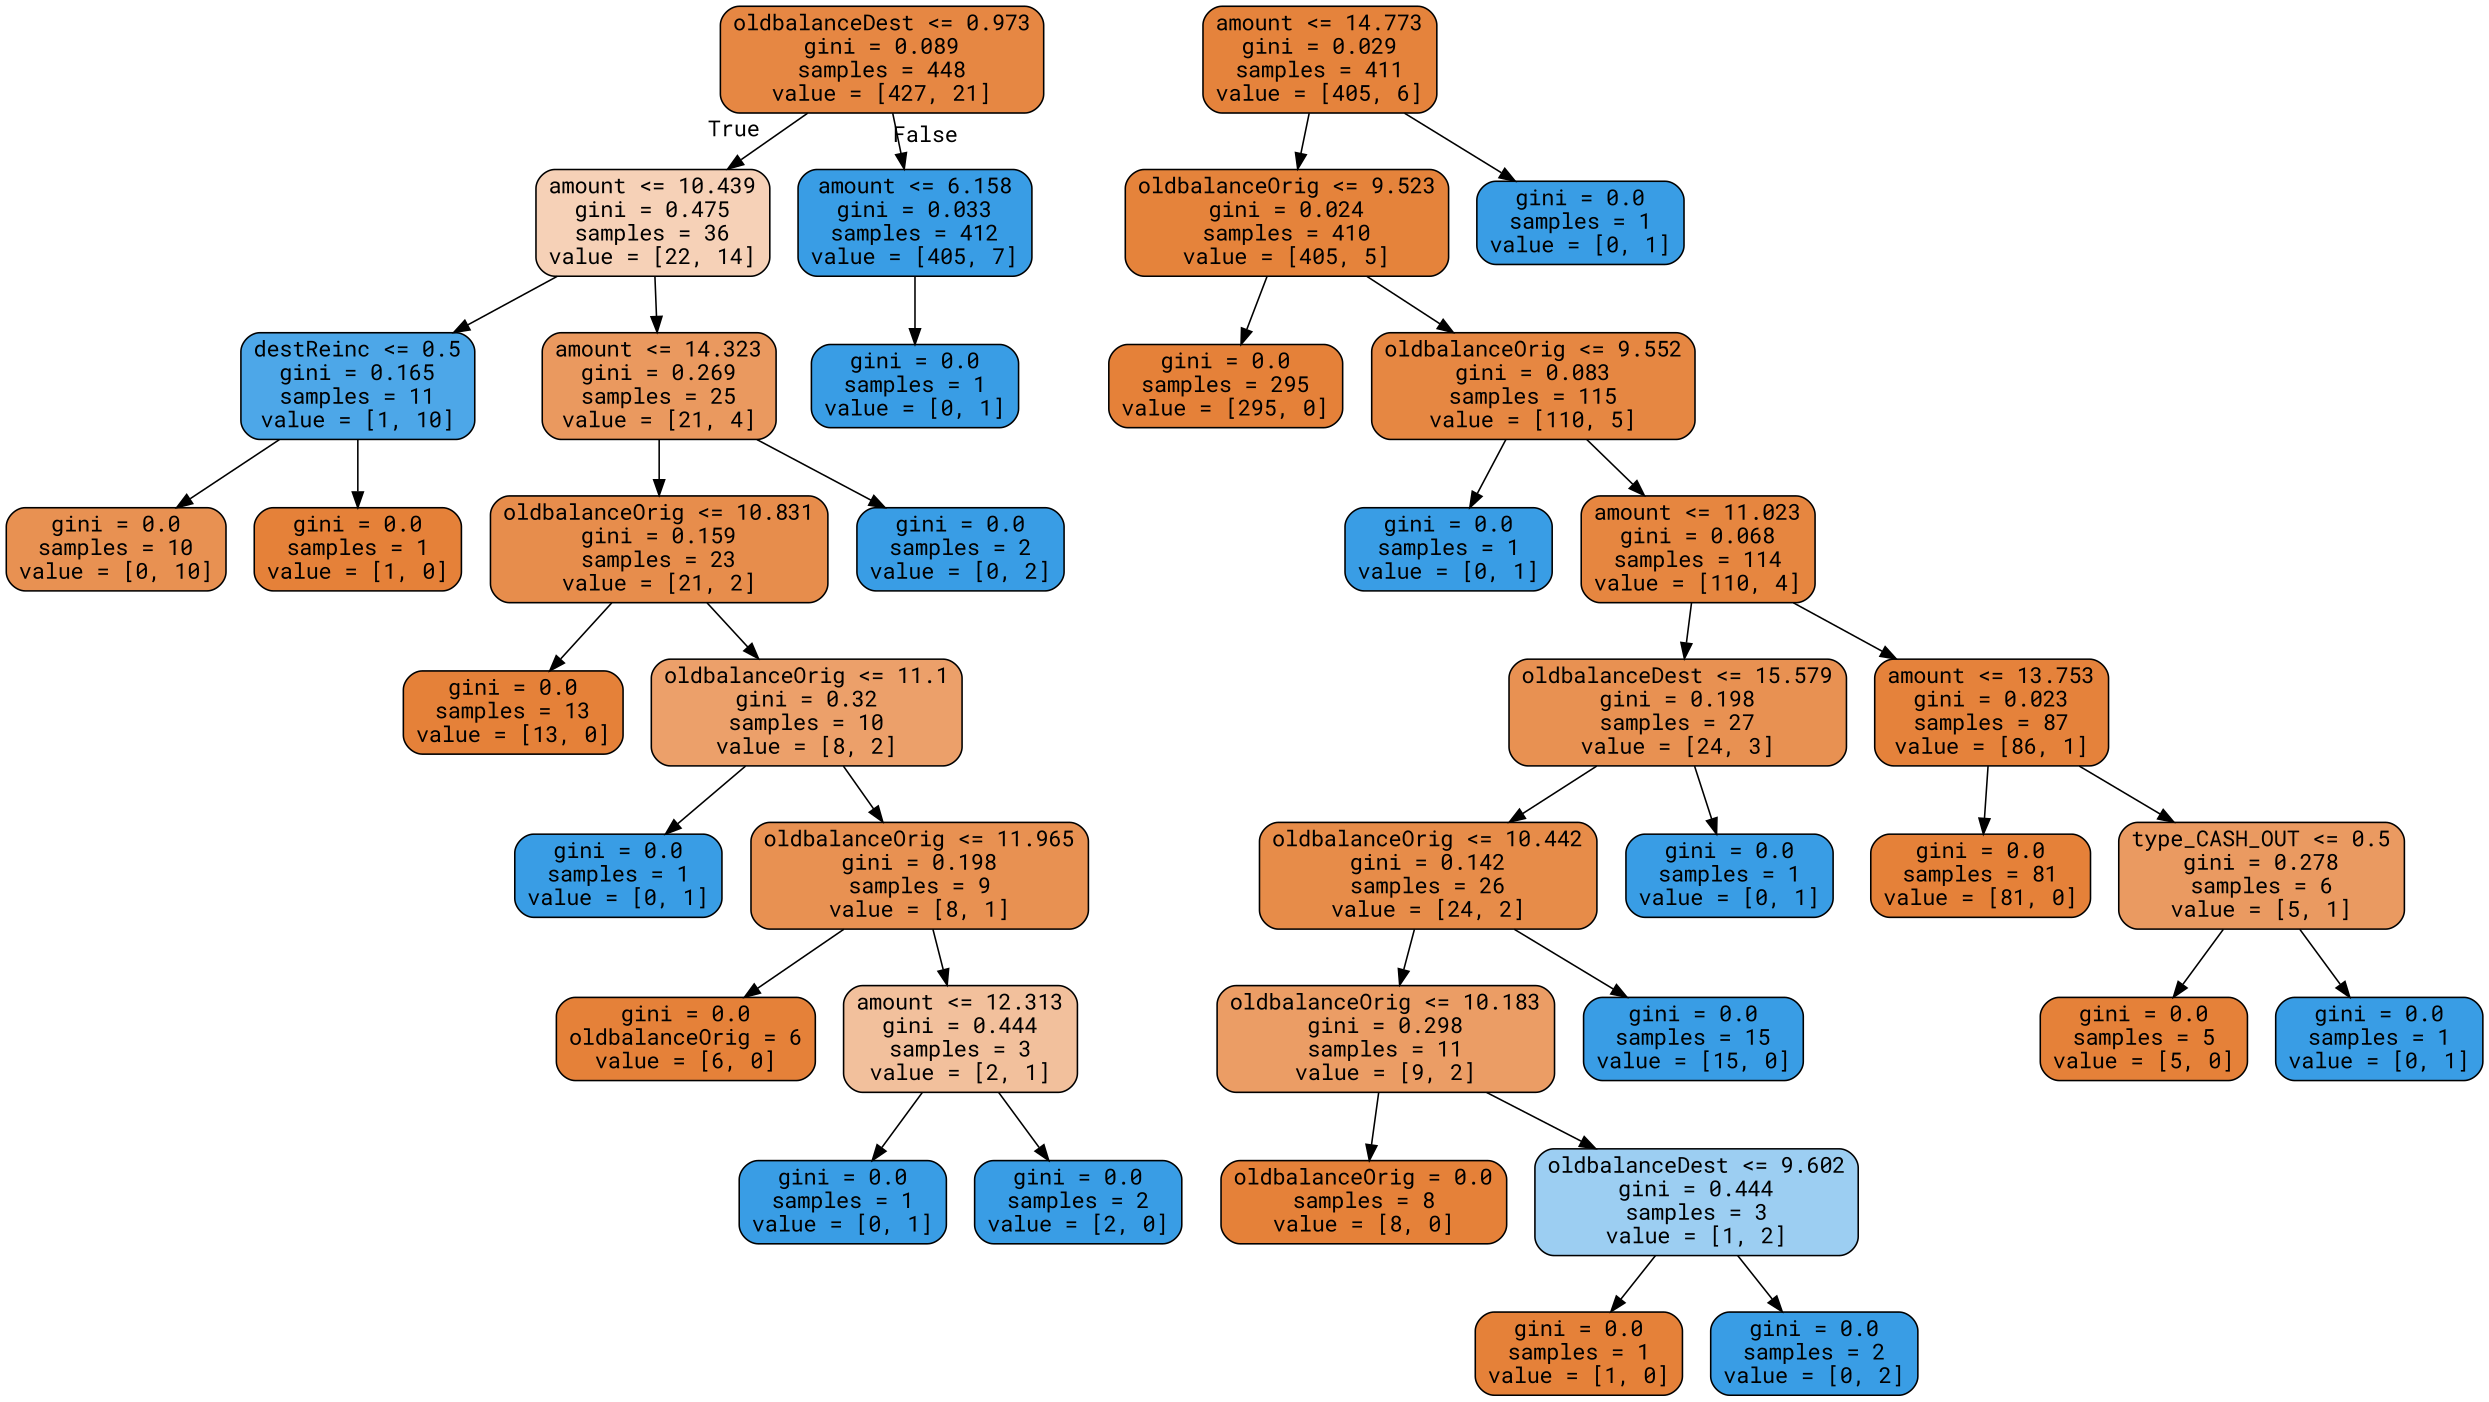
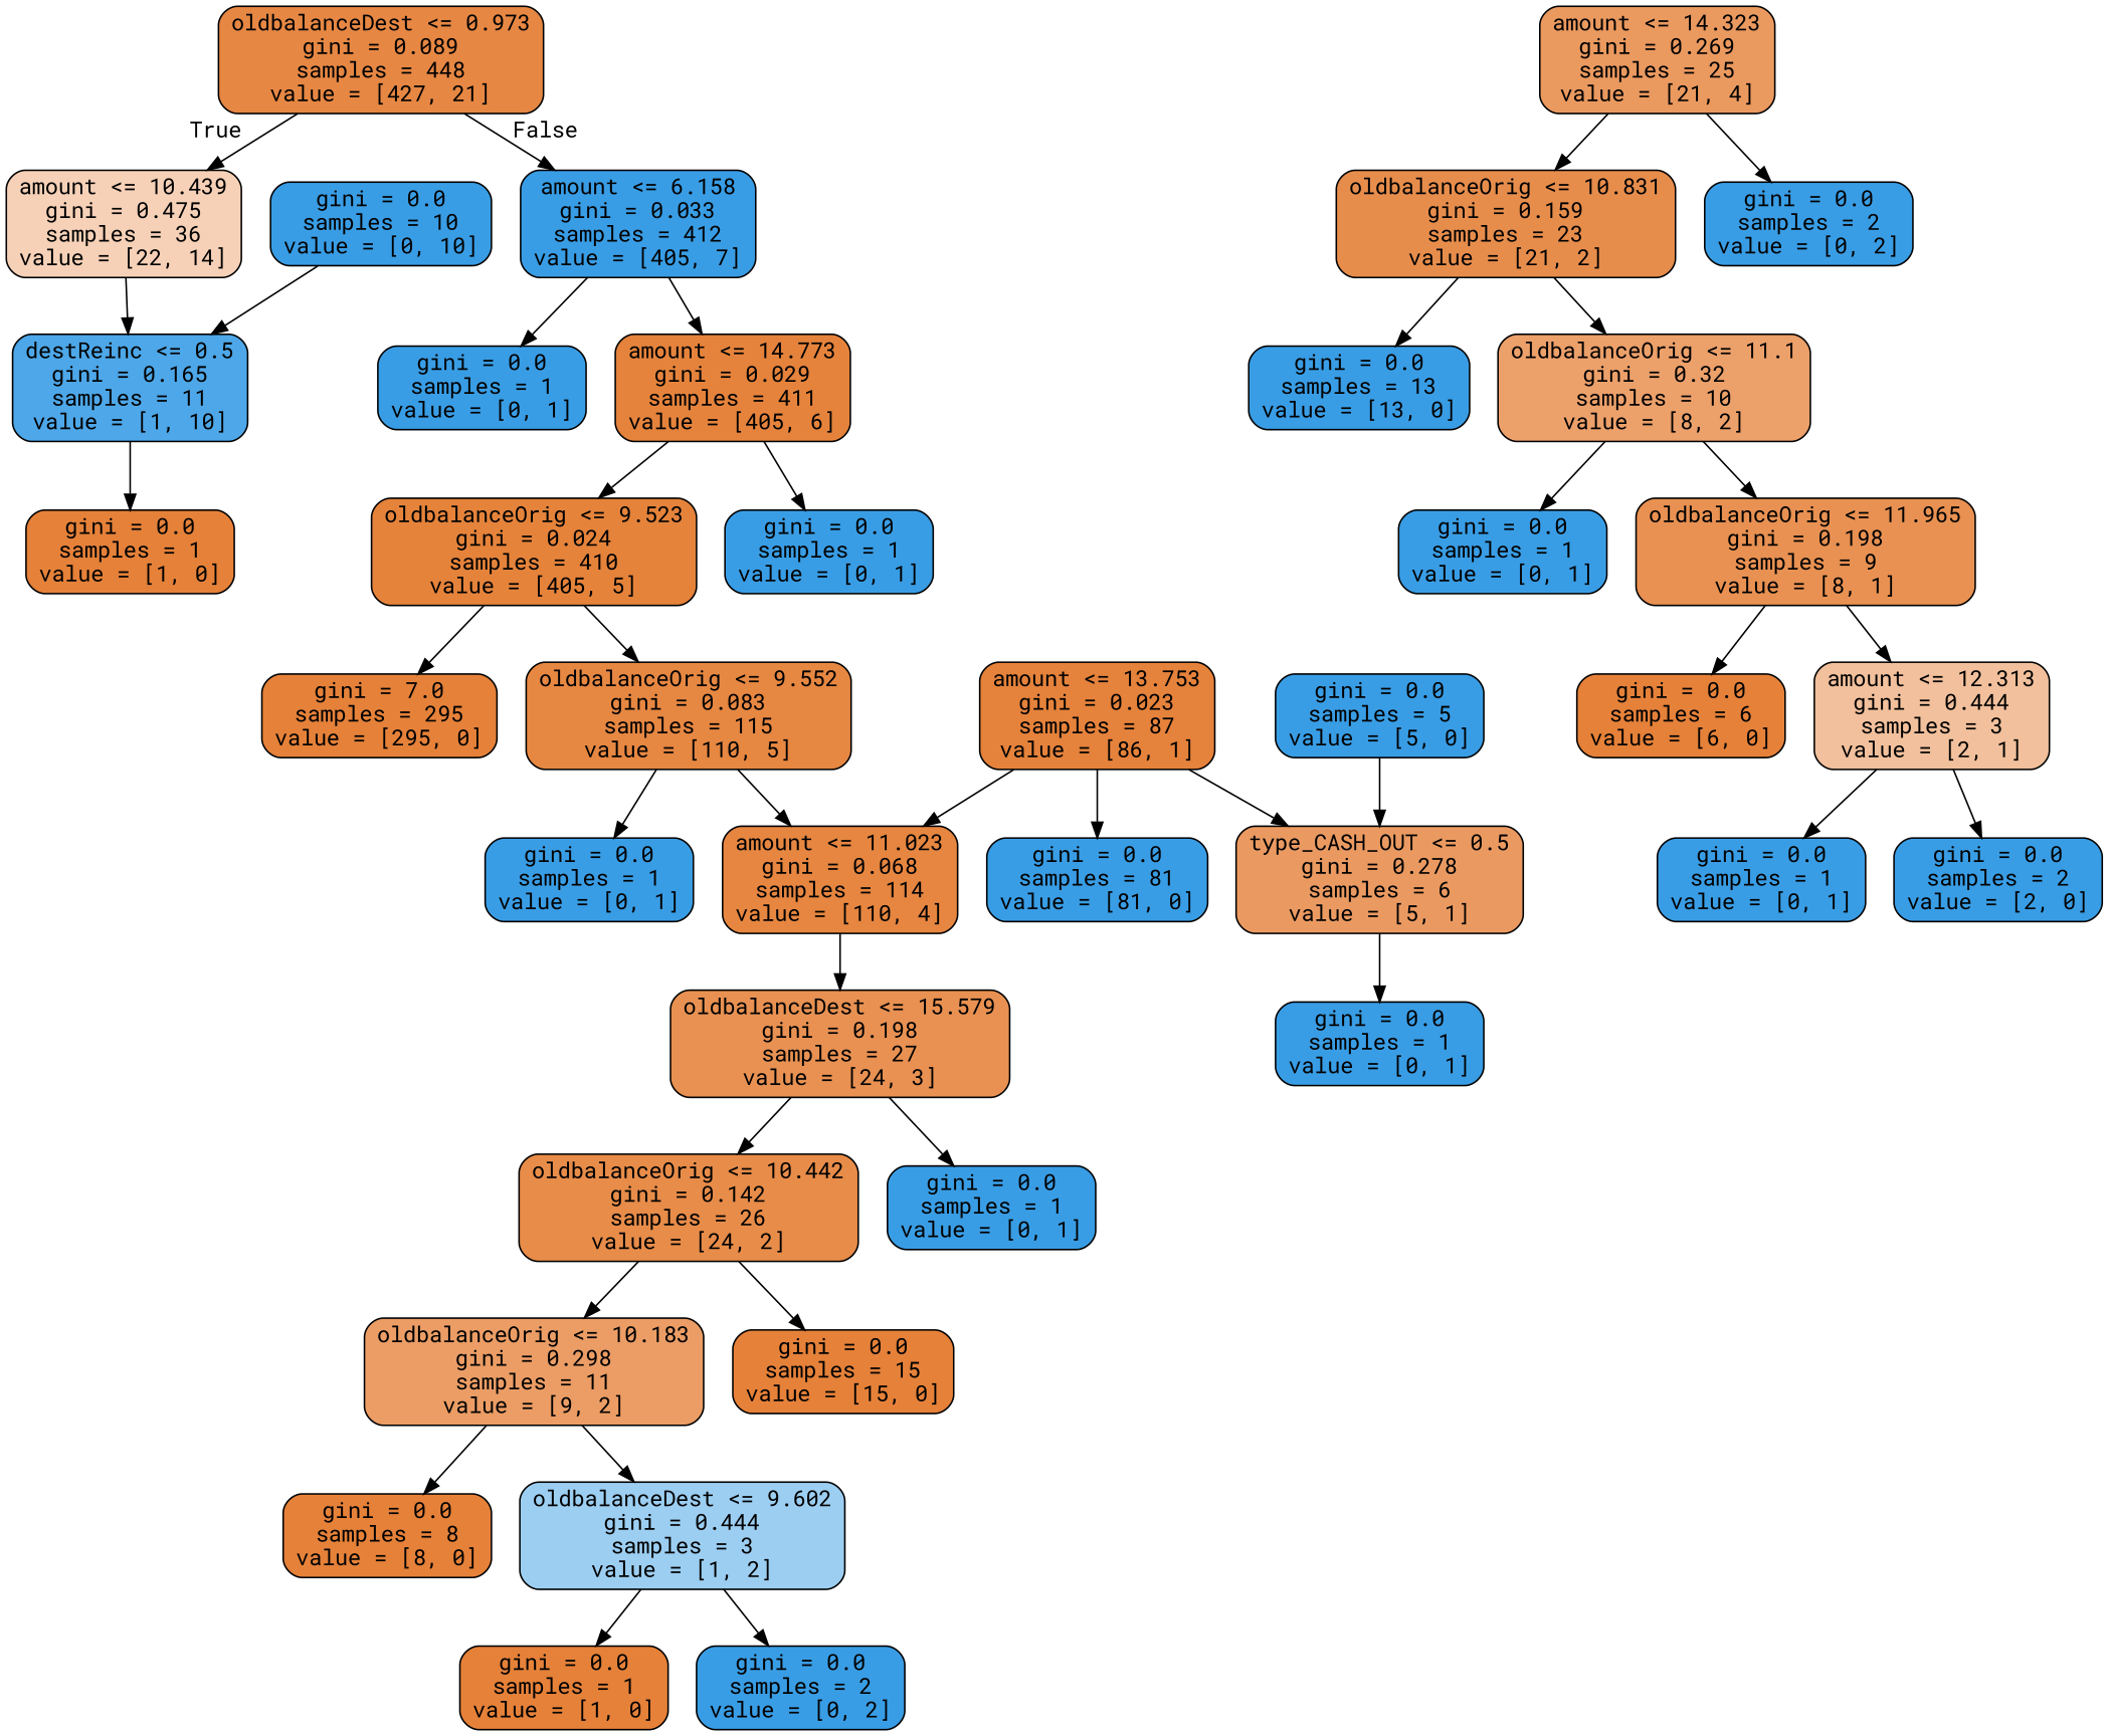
  digraph {
    fontname="Roboto Mono"
    node [color=black fillcolor="#399de5" fontname="Roboto Mono" shape=box style="filled, rounded"]
    edge [fontname="Roboto Mono"]
    n1 [fillcolor="#e68743" label="oldbalanceDest <= 0.973\ngini = 0.089\nsamples = 448\nvalue = [427, 21]"]
    n2 [fillcolor="#f6d1b7" label="amount <= 10.439\ngini = 0.475\nsamples = 36\nvalue = [22, 14]"]
    n3 [label="amount <= 6.158\ngini = 0.033\nsamples = 412\nvalue = [405, 7]"]
    n4 [fillcolor="#4da7e8" label="destReinc <= 0.5\ngini = 0.165\nsamples = 11\nvalue = [1, 10]"]
    n5 [fillcolor="#ea995f" label="amount <= 14.323\ngini = 0.269\nsamples = 25\nvalue = [21, 4]"]
    n6 [label="gini = 0.0\nsamples = 1\nvalue = [0, 1]"]
    n7 [fillcolor="#e5833c" label="amount <= 14.773\ngini = 0.029\nsamples = 411\nvalue = [405, 6]"]
-   n8 [fillcolor="#e89152" label="gini = 0.0\nsamples = 10\nvalue = [0, 10]"]
+   n8 [label="gini = 0.0\nsamples = 10\nvalue = [0, 10]"]
    n9 [fillcolor="#e58139" label="gini = 0.0\nsamples = 1\nvalue = [1, 0]"]
    n10 [fillcolor="#e78d4c" label="oldbalanceOrig <= 10.831\ngini = 0.159\nsamples = 23\nvalue = [21, 2]"]
    n11 [label="gini = 0.0\nsamples = 2\nvalue = [0, 2]"]
-   n12 [fillcolor="#e58139" label="gini = 0.0\nsamples = 13\nvalue = [13, 0]"]
+   n12 [label="gini = 0.0\nsamples = 13\nvalue = [13, 0]"]
    n13 [fillcolor="#eca06a" label="oldbalanceOrig <= 11.1\ngini = 0.32\nsamples = 10\nvalue = [8, 2]"]
    n14 [label="gini = 0.0\nsamples = 1\nvalue = [0, 1]"]
    n15 [fillcolor="#e89152" label="oldbalanceOrig <= 11.965\ngini = 0.198\nsamples = 9\nvalue = [8, 1]"]
-   n16 [fillcolor="#e58139" label="gini = 0.0\noldbalanceOrig = 6\nvalue = [6, 0]"]
+   n16 [fillcolor="#e58139" label="gini = 0.0\nsamples = 6\nvalue = [6, 0]"]
    n17 [fillcolor="#f2c09c" label="amount <= 12.313\ngini = 0.444\nsamples = 3\nvalue = [2, 1]"]
    n18 [label="gini = 0.0\nsamples = 1\nvalue = [0, 1]"]
    n19 [label="gini = 0.0\nsamples = 2\nvalue = [2, 0]"]
    n20 [fillcolor="#e5833b" label="oldbalanceOrig <= 9.523\ngini = 0.024\nsamples = 410\nvalue = [405, 5]"]
    n21 [label="gini = 0.0\nsamples = 1\nvalue = [0, 1]"]
-   n22 [fillcolor="#e58139" label="gini = 0.0\nsamples = 295\nvalue = [295, 0]"]
+   n22 [fillcolor="#e58139" label="gini = 7.0\nsamples = 295\nvalue = [295, 0]"]
    n23 [fillcolor="#e68742" label="oldbalanceOrig <= 9.552\ngini = 0.083\nsamples = 115\nvalue = [110, 5]"]
    n24 [label="gini = 0.0\nsamples = 1\nvalue = [0, 1]"]
    n25 [fillcolor="#e68640" label="amount <= 11.023\ngini = 0.068\nsamples = 114\nvalue = [110, 4]"]
    n26 [fillcolor="#e89152" label="oldbalanceDest <= 15.579\ngini = 0.198\nsamples = 27\nvalue = [24, 3]"]
    n27 [fillcolor="#e5823b" label="amount <= 13.753\ngini = 0.023\nsamples = 87\nvalue = [86, 1]"]
    n28 [fillcolor="#e78c49" label="oldbalanceOrig <= 10.442\ngini = 0.142\nsamples = 26\nvalue = [24, 2]"]
    n29 [label="gini = 0.0\nsamples = 1\nvalue = [0, 1]"]
-   n30 [fillcolor="#e58139" label="gini = 0.0\nsamples = 81\nvalue = [81, 0]"]
+   n30 [label="gini = 0.0\nsamples = 81\nvalue = [81, 0]"]
    n31 [fillcolor="#ea9a61" label="type_CASH_OUT <= 0.5\ngini = 0.278\nsamples = 6\nvalue = [5, 1]"]
    n32 [fillcolor="#eb9d65" label="oldbalanceOrig <= 10.183\ngini = 0.298\nsamples = 11\nvalue = [9, 2]"]
-   n33 [label="gini = 0.0\nsamples = 15\nvalue = [15, 0]"]
-   n34 [fillcolor="#e58139" label="oldbalanceOrig = 0.0\nsamples = 8\nvalue = [8, 0]"]
+   n33 [fillcolor="#e58139" label="gini = 0.0\nsamples = 15\nvalue = [15, 0]"]
+   n34 [fillcolor="#e58139" label="gini = 0.0\nsamples = 8\nvalue = [8, 0]"]
    n35 [fillcolor="#9ccef2" label="oldbalanceDest <= 9.602\ngini = 0.444\nsamples = 3\nvalue = [1, 2]"]
    n36 [fillcolor="#e58139" label="gini = 0.0\nsamples = 1\nvalue = [1, 0]"]
    n37 [label="gini = 0.0\nsamples = 2\nvalue = [0, 2]"]
-   n38 [fillcolor="#e58139" label="gini = 0.0\nsamples = 5\nvalue = [5, 0]"]
+   n38 [label="gini = 0.0\nsamples = 5\nvalue = [5, 0]"]
    n39 [label="gini = 0.0\nsamples = 1\nvalue = [0, 1]"]
    n1 -> n2 [headlabel=True labelangle=45 labeldistance=2.5]
    n1 -> n3 [headlabel=False labelangle=-45 labeldistance=2.5]
    n2 -> n4
-   n2 -> n5
    n3 -> n6
-   n4 -> n8
+   n3 -> n7
+   n8 -> n4
    n4 -> n9
    n5 -> n10
    n5 -> n11
    n7 -> n20
    n7 -> n21
    n10 -> n12
    n10 -> n13
    n13 -> n14
    n13 -> n15
    n15 -> n16
    n15 -> n17
    n17 -> n18
    n17 -> n19
    n20 -> n22
    n20 -> n23
    n23 -> n24
    n23 -> n25
    n25 -> n26
-   n25 -> n27
+   n27 -> n25
    n26 -> n28
    n26 -> n29
    n27 -> n30
    n27 -> n31
    n28 -> n32
    n28 -> n33
-   n31 -> n38
+   n38 -> n31
    n31 -> n39
    n32 -> n34
    n32 -> n35
    n35 -> n36
    n35 -> n37
  }
